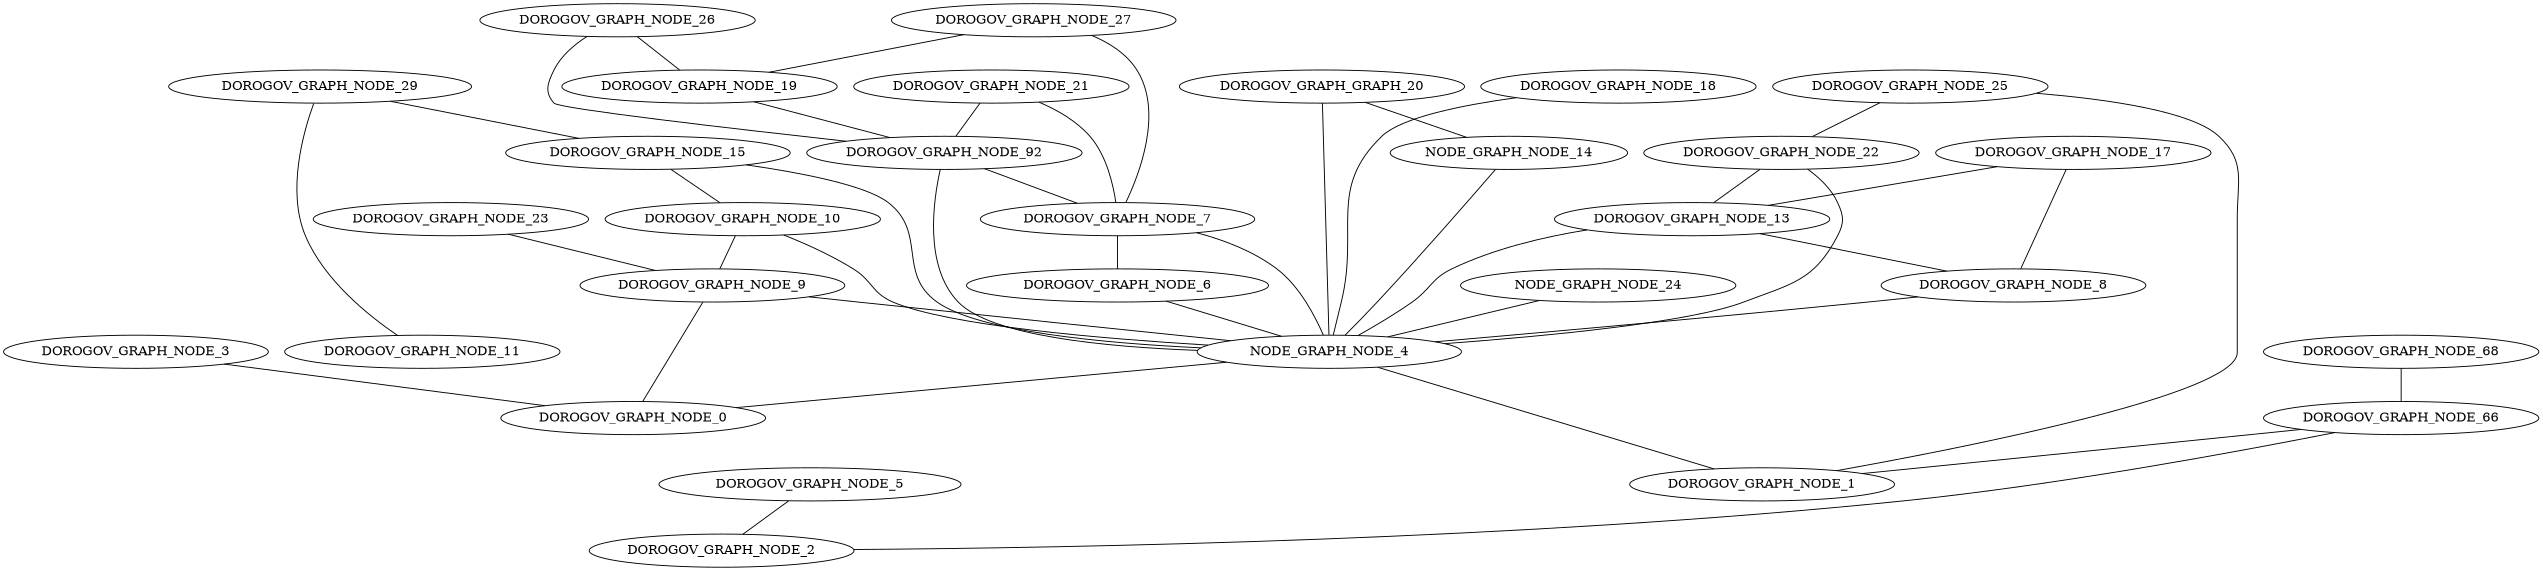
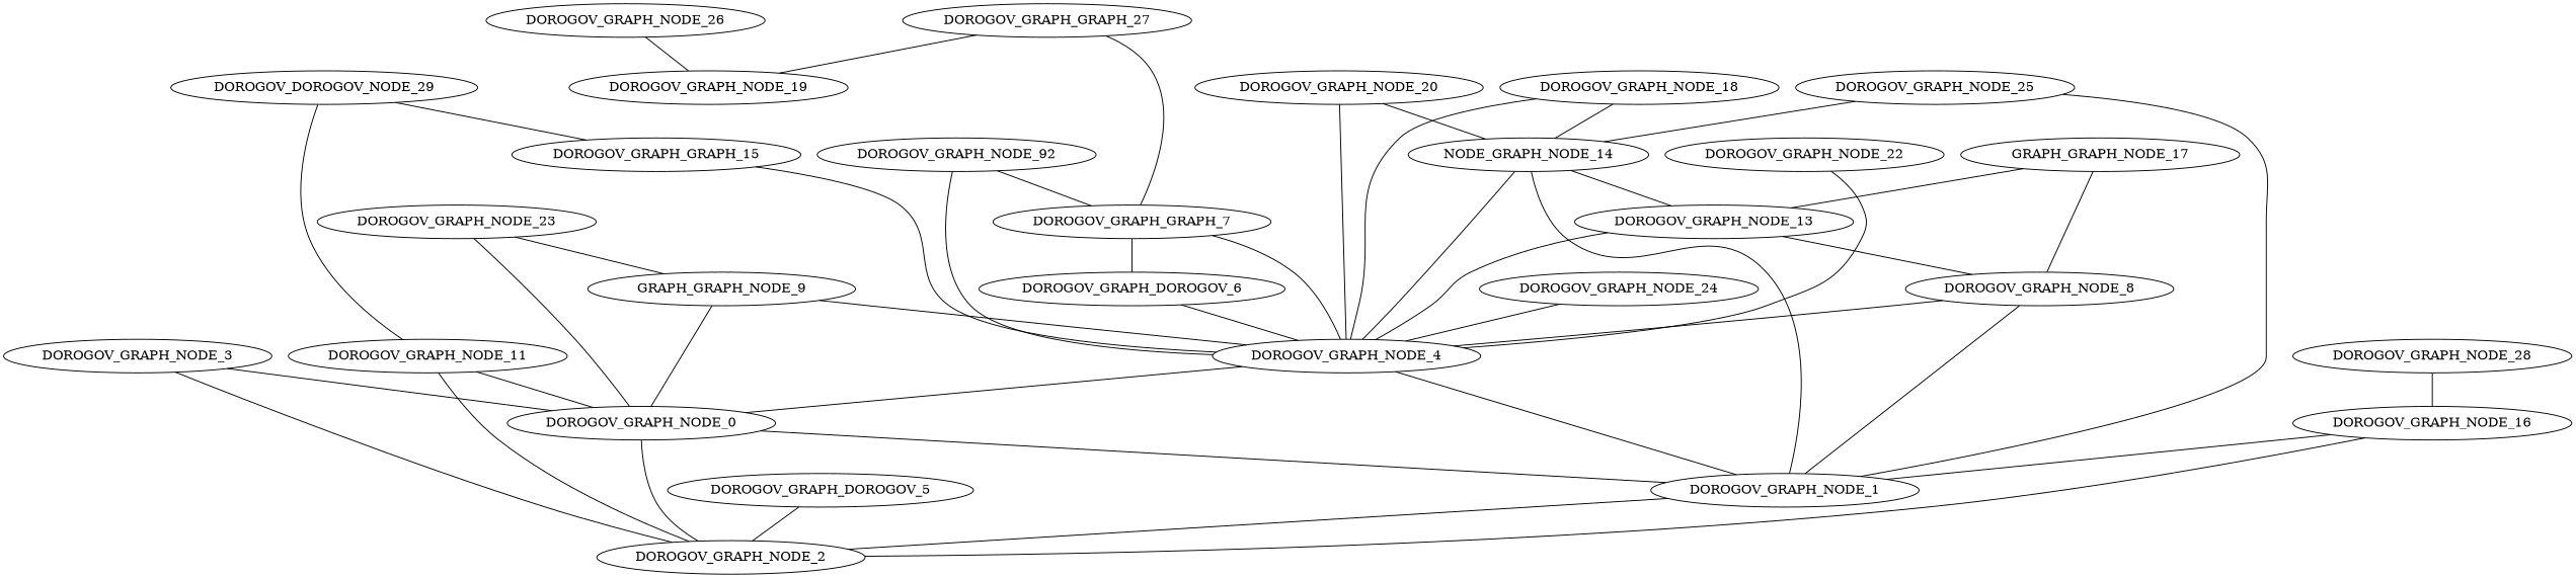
  graph {
    DOROGOV_GRAPH_NODE_0
    DOROGOV_GRAPH_NODE_1
    DOROGOV_GRAPH_NODE_2
    DOROGOV_GRAPH_NODE_3
-   DOROGOV_GRAPH_NODE_4 [label=NODE_GRAPH_NODE_4]
-   DOROGOV_GRAPH_NODE_5
-   DOROGOV_GRAPH_NODE_6
-   DOROGOV_GRAPH_NODE_7
+   DOROGOV_GRAPH_NODE_4
+   DOROGOV_GRAPH_NODE_5 [label=DOROGOV_GRAPH_DOROGOV_5]
+   DOROGOV_GRAPH_NODE_6 [label=DOROGOV_GRAPH_DOROGOV_6]
+   DOROGOV_GRAPH_NODE_7 [label=DOROGOV_GRAPH_GRAPH_7]
    DOROGOV_GRAPH_NODE_8
-   DOROGOV_GRAPH_NODE_9
-   DOROGOV_GRAPH_NODE_10
+   DOROGOV_GRAPH_NODE_9 [label=GRAPH_GRAPH_NODE_9]
    DOROGOV_GRAPH_NODE_11
    n13 [label=DOROGOV_GRAPH_NODE_92]
    DOROGOV_GRAPH_NODE_13
    n15 [label=NODE_GRAPH_NODE_14]
-   DOROGOV_GRAPH_NODE_15
-   DOROGOV_GRAPH_NODE_16 [label=DOROGOV_GRAPH_NODE_66]
-   DOROGOV_GRAPH_NODE_17
+   DOROGOV_GRAPH_NODE_15 [label=DOROGOV_GRAPH_GRAPH_15]
+   DOROGOV_GRAPH_NODE_16
+   DOROGOV_GRAPH_NODE_17 [label=GRAPH_GRAPH_NODE_17]
    DOROGOV_GRAPH_NODE_18
    DOROGOV_GRAPH_NODE_19
-   DOROGOV_GRAPH_NODE_20 [label=DOROGOV_GRAPH_GRAPH_20]
-   DOROGOV_GRAPH_NODE_21
+   DOROGOV_GRAPH_NODE_20
    DOROGOV_GRAPH_NODE_22
    DOROGOV_GRAPH_NODE_23
-   DOROGOV_GRAPH_NODE_24 [label=NODE_GRAPH_NODE_24]
+   DOROGOV_GRAPH_NODE_24
    DOROGOV_GRAPH_NODE_25
    DOROGOV_GRAPH_NODE_26
-   DOROGOV_GRAPH_NODE_27
-   DOROGOV_GRAPH_NODE_28 [label=DOROGOV_GRAPH_NODE_68]
-   DOROGOV_GRAPH_NODE_29
+   DOROGOV_GRAPH_NODE_27 [label=DOROGOV_GRAPH_GRAPH_27]
+   DOROGOV_GRAPH_NODE_28
+   DOROGOV_GRAPH_NODE_29 [label=DOROGOV_DOROGOV_NODE_29]
+   DOROGOV_GRAPH_NODE_0 -- DOROGOV_GRAPH_NODE_1
+   DOROGOV_GRAPH_NODE_1 -- DOROGOV_GRAPH_NODE_2
+   DOROGOV_GRAPH_NODE_2 -- DOROGOV_GRAPH_NODE_0
    DOROGOV_GRAPH_NODE_3 -- DOROGOV_GRAPH_NODE_0
+   DOROGOV_GRAPH_NODE_3 -- DOROGOV_GRAPH_NODE_2
    DOROGOV_GRAPH_NODE_4 -- DOROGOV_GRAPH_NODE_0
    DOROGOV_GRAPH_NODE_4 -- DOROGOV_GRAPH_NODE_1
    DOROGOV_GRAPH_NODE_5 -- DOROGOV_GRAPH_NODE_2
    DOROGOV_GRAPH_NODE_6 -- DOROGOV_GRAPH_NODE_4
    DOROGOV_GRAPH_NODE_7 -- DOROGOV_GRAPH_NODE_4
    DOROGOV_GRAPH_NODE_7 -- DOROGOV_GRAPH_NODE_6
+   DOROGOV_GRAPH_NODE_8 -- DOROGOV_GRAPH_NODE_1
    DOROGOV_GRAPH_NODE_8 -- DOROGOV_GRAPH_NODE_4
    DOROGOV_GRAPH_NODE_9 -- DOROGOV_GRAPH_NODE_0
    DOROGOV_GRAPH_NODE_9 -- DOROGOV_GRAPH_NODE_4
-   DOROGOV_GRAPH_NODE_10 -- DOROGOV_GRAPH_NODE_4
-   DOROGOV_GRAPH_NODE_10 -- DOROGOV_GRAPH_NODE_9
+   DOROGOV_GRAPH_NODE_11 -- DOROGOV_GRAPH_NODE_0
+   DOROGOV_GRAPH_NODE_11 -- DOROGOV_GRAPH_NODE_2
    n13 -- DOROGOV_GRAPH_NODE_4
    n13 -- DOROGOV_GRAPH_NODE_7
    DOROGOV_GRAPH_NODE_13 -- DOROGOV_GRAPH_NODE_4
    DOROGOV_GRAPH_NODE_13 -- DOROGOV_GRAPH_NODE_8
+   n15 -- DOROGOV_GRAPH_NODE_1
    n15 -- DOROGOV_GRAPH_NODE_4
    DOROGOV_GRAPH_NODE_15 -- DOROGOV_GRAPH_NODE_4
-   DOROGOV_GRAPH_NODE_15 -- DOROGOV_GRAPH_NODE_10
    DOROGOV_GRAPH_NODE_16 -- DOROGOV_GRAPH_NODE_1
    DOROGOV_GRAPH_NODE_16 -- DOROGOV_GRAPH_NODE_2
    DOROGOV_GRAPH_NODE_17 -- DOROGOV_GRAPH_NODE_8
    DOROGOV_GRAPH_NODE_17 -- DOROGOV_GRAPH_NODE_13
    DOROGOV_GRAPH_NODE_18 -- DOROGOV_GRAPH_NODE_4
-   DOROGOV_GRAPH_NODE_19 -- n13
+   DOROGOV_GRAPH_NODE_18 -- n15
    DOROGOV_GRAPH_NODE_20 -- DOROGOV_GRAPH_NODE_4
    DOROGOV_GRAPH_NODE_20 -- n15
-   DOROGOV_GRAPH_NODE_21 -- DOROGOV_GRAPH_NODE_7
-   DOROGOV_GRAPH_NODE_21 -- n13
    DOROGOV_GRAPH_NODE_22 -- DOROGOV_GRAPH_NODE_4
-   DOROGOV_GRAPH_NODE_22 -- DOROGOV_GRAPH_NODE_13
+   n15 -- DOROGOV_GRAPH_NODE_13
+   DOROGOV_GRAPH_NODE_23 -- DOROGOV_GRAPH_NODE_0
    DOROGOV_GRAPH_NODE_23 -- DOROGOV_GRAPH_NODE_9
    DOROGOV_GRAPH_NODE_24 -- DOROGOV_GRAPH_NODE_4
    DOROGOV_GRAPH_NODE_25 -- DOROGOV_GRAPH_NODE_1
-   DOROGOV_GRAPH_NODE_25 -- DOROGOV_GRAPH_NODE_22
-   DOROGOV_GRAPH_NODE_26 -- n13
+   DOROGOV_GRAPH_NODE_25 -- n15
    DOROGOV_GRAPH_NODE_26 -- DOROGOV_GRAPH_NODE_19
    DOROGOV_GRAPH_NODE_27 -- DOROGOV_GRAPH_NODE_7
    DOROGOV_GRAPH_NODE_27 -- DOROGOV_GRAPH_NODE_19
    DOROGOV_GRAPH_NODE_28 -- DOROGOV_GRAPH_NODE_16
    DOROGOV_GRAPH_NODE_29 -- DOROGOV_GRAPH_NODE_11
    DOROGOV_GRAPH_NODE_29 -- DOROGOV_GRAPH_NODE_15
  }
